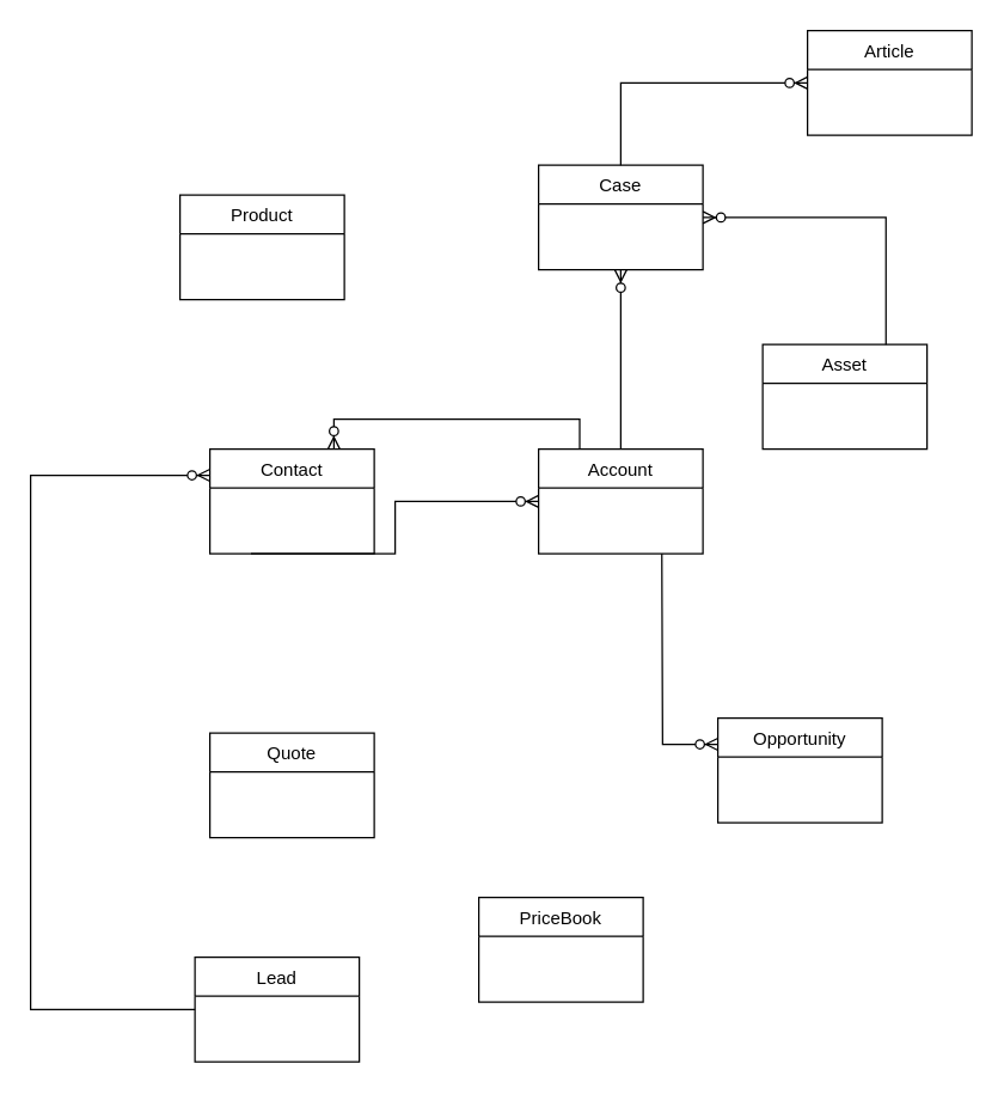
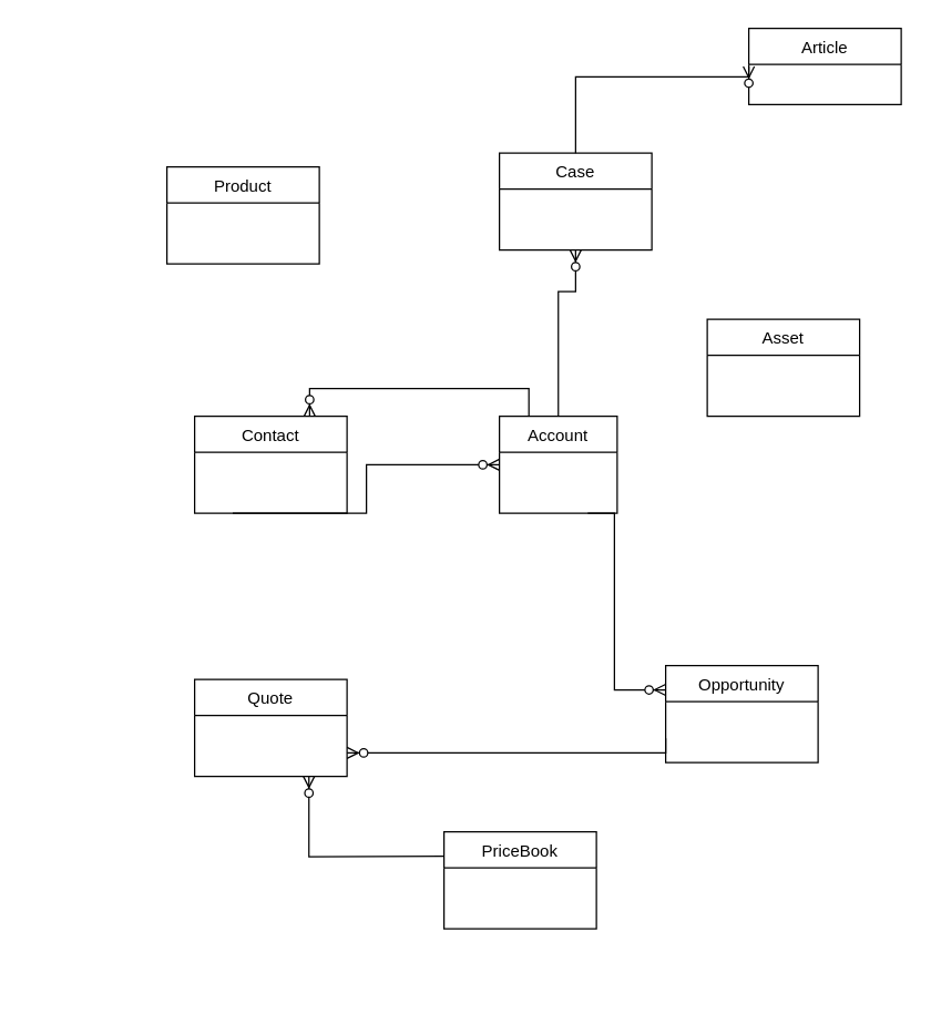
  <mxCell id="0" />
  <mxCell id="1" parent="0" />
- <mxCell id="2" value="Lead" style="swimlane;fontStyle=0;childLayout=stackLayout;horizontal=1;startSize=26;fillColor=none;horizontalStack=0;resizeParent=1;resizeParentMax=0;resizeLast=0;collapsible=1;marginBottom=0;" parent="1" vertex="1"><mxGeometry x="130" y="640" width="110" height="70" as="geometry" /></mxCell>
- <mxCell id="3" value="Account" style="swimlane;fontStyle=0;childLayout=stackLayout;horizontal=1;startSize=26;fillColor=none;horizontalStack=0;resizeParent=1;resizeParentMax=0;resizeLast=0;collapsible=1;marginBottom=0;" parent="1" vertex="1"><mxGeometry x="360" y="300" width="110" height="70" as="geometry" /></mxCell>
+ <mxCell id="3" value="Account" style="swimlane;fontStyle=0;childLayout=stackLayout;horizontal=1;startSize=26;fillColor=none;horizontalStack=0;resizeParent=1;resizeParentMax=0;resizeLast=0;collapsible=1;marginBottom=0;" parent="1" vertex="1"><mxGeometry x="360" y="300" width="85" height="70" as="geometry" /></mxCell>
  <mxCell id="4" value="Opportunity" style="swimlane;fontStyle=0;childLayout=stackLayout;horizontal=1;startSize=26;fillColor=none;horizontalStack=0;resizeParent=1;resizeParentMax=0;resizeLast=0;collapsible=1;marginBottom=0;" parent="1" vertex="1"><mxGeometry x="480" y="480" width="110" height="70" as="geometry" /></mxCell>
  <mxCell id="5" value="Contact" style="swimlane;fontStyle=0;childLayout=stackLayout;horizontal=1;startSize=26;fillColor=none;horizontalStack=0;resizeParent=1;resizeParentMax=0;resizeLast=0;collapsible=1;marginBottom=0;" parent="1" vertex="1"><mxGeometry x="140" y="300" width="110" height="70" as="geometry" /></mxCell>
  <mxCell id="6" value="Case" style="swimlane;fontStyle=0;childLayout=stackLayout;horizontal=1;startSize=26;fillColor=none;horizontalStack=0;resizeParent=1;resizeParentMax=0;resizeLast=0;collapsible=1;marginBottom=0;" parent="1" vertex="1"><mxGeometry x="360" y="110" width="110" height="70" as="geometry" /></mxCell>
  <mxCell id="7" value="Asset" style="swimlane;fontStyle=0;childLayout=stackLayout;horizontal=1;startSize=26;fillColor=none;horizontalStack=0;resizeParent=1;resizeParentMax=0;resizeLast=0;collapsible=1;marginBottom=0;" parent="1" vertex="1"><mxGeometry x="510" y="230" width="110" height="70" as="geometry" /></mxCell>
  <mxCell id="8" value="Quote" style="swimlane;fontStyle=0;childLayout=stackLayout;horizontal=1;startSize=26;fillColor=none;horizontalStack=0;resizeParent=1;resizeParentMax=0;resizeLast=0;collapsible=1;marginBottom=0;" parent="1" vertex="1"><mxGeometry x="140" y="490" width="110" height="70" as="geometry" /></mxCell>
  <mxCell id="9" value="PriceBook" style="swimlane;fontStyle=0;childLayout=stackLayout;horizontal=1;startSize=26;fillColor=none;horizontalStack=0;resizeParent=1;resizeParentMax=0;resizeLast=0;collapsible=1;marginBottom=0;" parent="1" vertex="1"><mxGeometry x="320" y="600" width="110" height="70" as="geometry" /></mxCell>
- <mxCell id="10" value="Product" style="swimlane;fontStyle=0;childLayout=stackLayout;horizontal=1;startSize=26;fillColor=none;horizontalStack=0;resizeParent=1;resizeParentMax=0;resizeLast=0;collapsible=1;marginBottom=0;" parent="1" vertex="1"><mxGeometry x="120" y="130" width="110" height="70" as="geometry" /></mxCell>
- <mxCell id="11" value="Article" style="swimlane;fontStyle=0;childLayout=stackLayout;horizontal=1;startSize=26;fillColor=none;horizontalStack=0;resizeParent=1;resizeParentMax=0;resizeLast=0;collapsible=1;marginBottom=0;" parent="1" vertex="1"><mxGeometry x="540" y="20" width="110" height="70" as="geometry" /></mxCell>
+ <mxCell id="10" value="Product" style="swimlane;fontStyle=0;childLayout=stackLayout;horizontal=1;startSize=26;fillColor=none;horizontalStack=0;resizeParent=1;resizeParentMax=0;resizeLast=0;collapsible=1;marginBottom=0;" parent="1" vertex="1"><mxGeometry x="120" y="120" width="110" height="70" as="geometry" /></mxCell>
+ <mxCell id="11" value="Article" style="swimlane;fontStyle=0;childLayout=stackLayout;horizontal=1;startSize=26;fillColor=none;horizontalStack=0;resizeParent=1;resizeParentMax=0;resizeLast=0;collapsible=1;marginBottom=0;" parent="1" vertex="1"><mxGeometry x="540" y="20" width="110" height="55" as="geometry" /></mxCell>
  <mxCell id="12" value="" style="edgeStyle=elbowEdgeStyle;fontSize=12;html=1;endArrow=ERzeroToMany;endFill=1;rounded=0;elbow=vertical;exitX=0.25;exitY=0;exitDx=0;exitDy=0;" edge="1" parent="1" source="3"><mxGeometry width="100" height="100" relative="1" as="geometry"><mxPoint x="220" y="320" as="sourcePoint" /><mxPoint x="223" y="300" as="targetPoint" /><Array as="points"><mxPoint x="290" y="280" /><mxPoint x="330" y="260" /></Array></mxGeometry></mxCell>
- <mxCell id="13" value="" style="edgeStyle=elbowEdgeStyle;fontSize=12;html=1;endArrow=ERzeroToMany;endFill=1;rounded=0;elbow=vertical;entryX=0;entryY=0.25;entryDx=0;entryDy=0;exitX=0;exitY=0.5;exitDx=0;exitDy=0;" edge="1" parent="1" source="2" target="5"><mxGeometry width="100" height="100" relative="1" as="geometry"><mxPoint x="-60" y="570" as="sourcePoint" /><mxPoint x="40" y="470" as="targetPoint" /><Array as="points"><mxPoint x="20" y="520" /><mxPoint x="40" y="520" /></Array></mxGeometry></mxCell>
  <mxCell id="14" value="" style="edgeStyle=elbowEdgeStyle;fontSize=12;html=1;endArrow=ERzeroToMany;endFill=1;rounded=0;elbow=vertical;entryX=0.5;entryY=1;entryDx=0;entryDy=0;exitX=0.5;exitY=0;exitDx=0;exitDy=0;" edge="1" parent="1" source="3" target="6"><mxGeometry width="100" height="100" relative="1" as="geometry"><mxPoint x="400" y="280" as="sourcePoint" /><mxPoint x="500" y="180" as="targetPoint" /><Array as="points"><mxPoint x="410" y="210" /></Array></mxGeometry></mxCell>
- <mxCell id="15" value="" style="edgeStyle=elbowEdgeStyle;fontSize=12;html=1;endArrow=ERzeroToMany;endFill=1;rounded=0;elbow=vertical;entryX=1;entryY=0.5;entryDx=0;entryDy=0;exitX=0.75;exitY=0;exitDx=0;exitDy=0;" edge="1" parent="1" source="7" target="6"><mxGeometry width="100" height="100" relative="1" as="geometry"><mxPoint x="520" y="210" as="sourcePoint" /><mxPoint x="620" y="110" as="targetPoint" /><Array as="points"><mxPoint x="565" y="145" /><mxPoint x="530" y="128" /></Array></mxGeometry></mxCell>
  <mxCell id="16" value="" style="edgeStyle=elbowEdgeStyle;fontSize=12;html=1;endArrow=ERzeroToMany;endFill=1;rounded=0;elbow=vertical;entryX=0;entryY=0.5;entryDx=0;entryDy=0;exitX=0.5;exitY=0;exitDx=0;exitDy=0;" edge="1" parent="1" source="6" target="11"><mxGeometry width="100" height="100" relative="1" as="geometry"><mxPoint x="400" y="120" as="sourcePoint" /><mxPoint x="500" y="20" as="targetPoint" /><Array as="points"><mxPoint x="510" y="55" /><mxPoint x="430" y="88" /></Array></mxGeometry></mxCell>
  <mxCell id="17" value="" style="edgeStyle=elbowEdgeStyle;fontSize=12;html=1;endArrow=ERzeroToMany;endFill=1;rounded=0;entryX=0;entryY=0.25;entryDx=0;entryDy=0;exitX=0.75;exitY=1;exitDx=0;exitDy=0;" edge="1" parent="1" source="3" target="4"><mxGeometry width="100" height="100" relative="1" as="geometry"><mxPoint x="390" y="570" as="sourcePoint" /><mxPoint x="490" y="470" as="targetPoint" /><Array as="points"><mxPoint x="443" y="470" /><mxPoint x="443" y="450" /></Array></mxGeometry></mxCell>
  <mxCell id="18" value="" style="edgeStyle=elbowEdgeStyle;fontSize=12;html=1;endArrow=ERzeroToMany;endFill=1;rounded=0;exitX=0.25;exitY=1;exitDx=0;exitDy=0;" edge="1" parent="1" source="5" target="3"><mxGeometry width="100" height="100" relative="1" as="geometry"><mxPoint x="150" y="550" as="sourcePoint" /><mxPoint x="250" y="450" as="targetPoint" /></mxGeometry></mxCell>
+ <mxCell id="19" value="" style="edgeStyle=elbowEdgeStyle;fontSize=12;html=1;endArrow=ERzeroToMany;endFill=1;rounded=0;elbow=vertical;exitX=0;exitY=0.75;exitDx=0;exitDy=0;entryX=1;entryY=0.75;entryDx=0;entryDy=0;" edge="1" parent="1" source="4" target="8"><mxGeometry width="100" height="100" relative="1" as="geometry"><mxPoint x="220" y="480" as="sourcePoint" /><mxPoint x="320" y="380" as="targetPoint" /><Array as="points"><mxPoint x="300" y="543" /></Array></mxGeometry></mxCell>
+ <mxCell id="20" value="" style="edgeStyle=elbowEdgeStyle;fontSize=12;html=1;endArrow=ERzeroToMany;endFill=1;rounded=0;elbow=vertical;entryX=0.75;entryY=1;entryDx=0;entryDy=0;exitX=0;exitY=0.25;exitDx=0;exitDy=0;" edge="1" parent="1" source="9" target="8"><mxGeometry width="100" height="100" relative="1" as="geometry"><mxPoint x="170" y="690" as="sourcePoint" /><mxPoint x="270" y="590" as="targetPoint" /><Array as="points"><mxPoint x="270" y="618" /><mxPoint x="260" y="588" /></Array></mxGeometry></mxCell>
